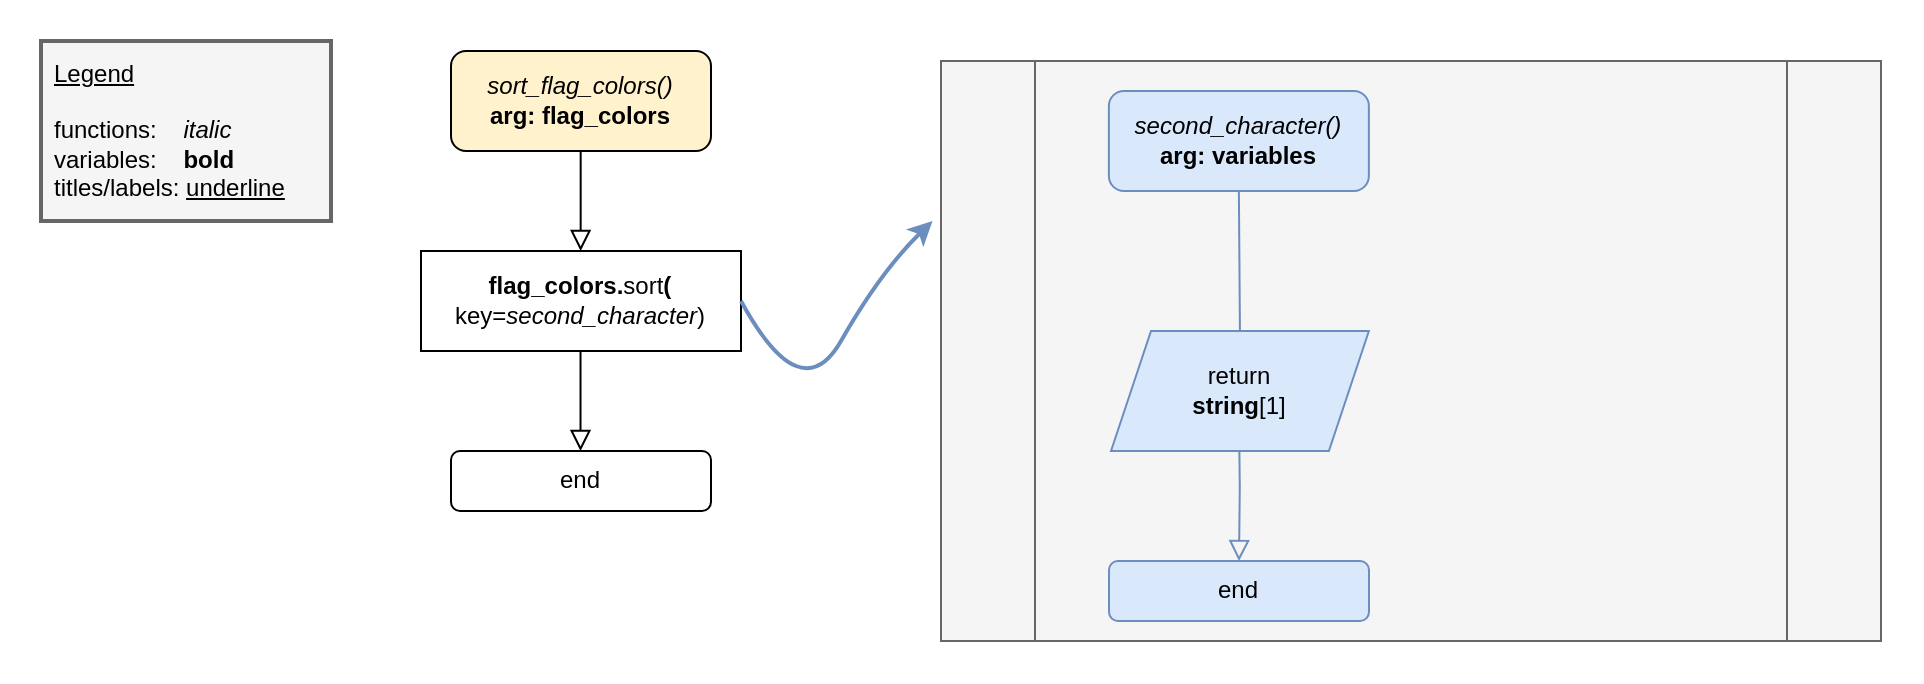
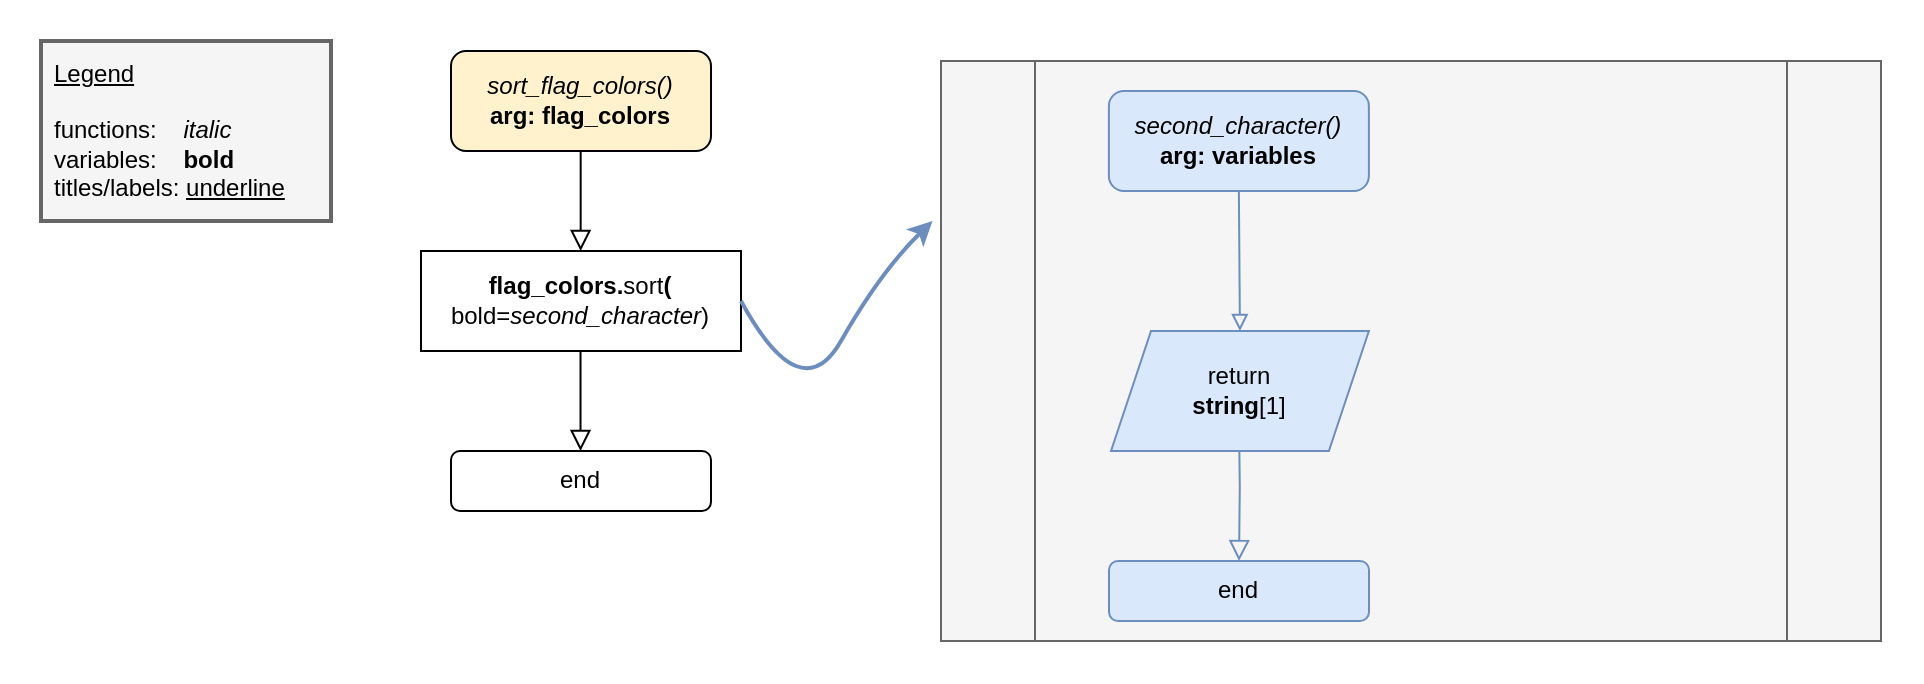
  <mxCell id="0" />
  <mxCell id="1" parent="0" />
  <mxCell id="2" value="" style="rounded=0;whiteSpace=wrap;html=1;strokeWidth=2;fillColor=#f5f5f5;strokeColor=#666666;fontColor=#333333;" vertex="1" parent="1"><mxGeometry x="20" y="20" width="145" height="90" as="geometry" /></mxCell>
  <mxCell id="3" value="" style="shape=process;rounded=0;whiteSpace=wrap;html=1;fillColor=#f5f5f5;strokeColor=#666666;fontColor=#333333;" vertex="1" parent="1"><mxGeometry x="470" y="30" width="470" height="290" as="geometry" /></mxCell>
  <mxCell id="4" value="&lt;i&gt;sort_flag_colors()&lt;/i&gt;&lt;br&gt;&lt;b&gt;arg: flag_colors&lt;/b&gt;" style="rounded=1;whiteSpace=wrap;html=1;fontSize=12;glass=0;strokeWidth=1;shadow=0;fillColor=#fff2cc;" vertex="1" parent="1"><mxGeometry x="225" y="25" width="130" height="50" as="geometry" /></mxCell>
- <mxCell id="5" value="&lt;b&gt;flag_colors.&lt;/b&gt;sort&lt;b&gt;(&lt;/b&gt;&lt;br&gt;key=&lt;i&gt;second_character&lt;/i&gt;)" style="rounded=0;whiteSpace=wrap;html=1;fontSize=12;glass=0;strokeWidth=1;shadow=0;" vertex="1" parent="1"><mxGeometry x="210" y="125" width="160" height="50" as="geometry" /></mxCell>
+ <mxCell id="5" value="&lt;b&gt;flag_colors.&lt;/b&gt;sort&lt;b&gt;(&lt;/b&gt;&lt;br&gt;bold=&lt;i&gt;second_character&lt;/i&gt;)" style="rounded=0;whiteSpace=wrap;html=1;fontSize=12;glass=0;strokeWidth=1;shadow=0;" vertex="1" parent="1"><mxGeometry x="210" y="125" width="160" height="50" as="geometry" /></mxCell>
  <mxCell id="6" value="" style="rounded=0;html=1;jettySize=auto;orthogonalLoop=1;fontSize=11;endArrow=block;endFill=0;endSize=8;strokeWidth=1;shadow=0;labelBackgroundColor=none;edgeStyle=orthogonalEdgeStyle;" edge="1" parent="1"><mxGeometry relative="1" as="geometry"><mxPoint x="289.76" y="175" as="sourcePoint" /><mxPoint x="289.76" y="225" as="targetPoint" /></mxGeometry></mxCell>
  <mxCell id="7" value="" style="rounded=0;html=1;jettySize=auto;orthogonalLoop=1;fontSize=11;endArrow=block;endFill=0;endSize=8;strokeWidth=1;shadow=0;labelBackgroundColor=none;edgeStyle=orthogonalEdgeStyle;" edge="1" parent="1"><mxGeometry relative="1" as="geometry"><mxPoint x="289.83" y="75" as="sourcePoint" /><mxPoint x="289.83" y="125" as="targetPoint" /></mxGeometry></mxCell>
- <mxCell id="8" value="" style="endArrow=none;html=1;exitX=0.5;exitY=1;exitDx=0;exitDy=0;fillColor=#dae8fc;strokeColor=#6c8ebf;entryX=0.5;entryY=0;entryDx=0;entryDy=0;endFill=0;" edge="1" parent="1" source="10" target="14"><mxGeometry width="50" height="50" relative="1" as="geometry"><mxPoint x="618.94" y="105" as="sourcePoint" /><mxPoint x="618.94" y="155" as="targetPoint" /></mxGeometry></mxCell>
+ <mxCell id="8" value="" style="endArrow=block;html=1;exitX=0.5;exitY=1;exitDx=0;exitDy=0;fillColor=#dae8fc;strokeColor=#6c8ebf;entryX=0.5;entryY=0;entryDx=0;entryDy=0;endFill=0;" edge="1" parent="1" source="10" target="14"><mxGeometry width="50" height="50" relative="1" as="geometry"><mxPoint x="618.94" y="105" as="sourcePoint" /><mxPoint x="618.94" y="155" as="targetPoint" /></mxGeometry></mxCell>
  <mxCell id="9" value="" style="rounded=0;html=1;jettySize=auto;orthogonalLoop=1;fontSize=11;endArrow=block;endFill=0;endSize=8;strokeWidth=1;shadow=0;labelBackgroundColor=none;edgeStyle=orthogonalEdgeStyle;fillColor=#dae8fc;strokeColor=#6c8ebf;exitX=0.5;exitY=1;exitDx=0;exitDy=0;entryX=0.5;entryY=0;entryDx=0;entryDy=0;" edge="1" parent="1" target="15"><mxGeometry relative="1" as="geometry"><mxPoint x="618.94" y="205" as="sourcePoint" /><mxPoint x="618.94" y="275" as="targetPoint" /><Array as="points" /></mxGeometry></mxCell>
  <mxCell id="10" value="&lt;i&gt;second_character()&lt;/i&gt;&lt;br&gt;&lt;b&gt;arg: variables&lt;/b&gt;" style="rounded=1;whiteSpace=wrap;html=1;fontSize=12;glass=0;strokeWidth=1;shadow=0;fillColor=#dae8fc;strokeColor=#6c8ebf;" vertex="1" parent="1"><mxGeometry x="553.94" y="45" width="130" height="50" as="geometry" /></mxCell>
  <mxCell id="11" value="" style="curved=1;endArrow=classic;html=1;fillColor=#dae8fc;strokeColor=#6c8ebf;strokeWidth=2;exitX=1;exitY=0.5;exitDx=0;exitDy=0;entryX=-0.009;entryY=0.276;entryDx=0;entryDy=0;entryPerimeter=0;" edge="1" parent="1" source="5" target="3"><mxGeometry width="50" height="50" relative="1" as="geometry"><mxPoint x="430.32" y="158.17" as="sourcePoint" /><mxPoint x="500" y="95" as="targetPoint" /><Array as="points"><mxPoint x="400" y="205" /><mxPoint x="440" y="135" /></Array></mxGeometry></mxCell>
  <mxCell id="12" value="end" style="rounded=1;whiteSpace=wrap;html=1;fontSize=12;glass=0;strokeWidth=1;shadow=0;" vertex="1" parent="1"><mxGeometry x="225" y="225" width="130" height="30" as="geometry" /></mxCell>
  <mxCell id="13" value="&lt;u&gt;Legend&lt;/u&gt;&lt;br&gt;&lt;br&gt;functions:&amp;nbsp; &amp;nbsp; &lt;i&gt;italic&lt;br&gt;&lt;/i&gt;variables:&amp;nbsp; &amp;nbsp; &lt;b&gt;bold&lt;br&gt;&lt;/b&gt;titles/labels: &lt;u&gt;underline&lt;/u&gt;" style="text;html=1;strokeColor=none;fillColor=none;align=left;verticalAlign=middle;whiteSpace=wrap;rounded=0;" vertex="1" parent="1"><mxGeometry x="25" y="20" width="130" height="90" as="geometry" /></mxCell>
  <mxCell id="14" value="&lt;font style=&quot;font-size: 12px&quot;&gt;&lt;font style=&quot;font-size: 12px&quot;&gt;return&lt;/font&gt;&lt;br&gt;&lt;b&gt;string&lt;/b&gt;[1]&lt;br&gt;&lt;/font&gt;" style="shape=parallelogram;perimeter=parallelogramPerimeter;whiteSpace=wrap;html=1;fixedSize=1;fillColor=#dae8fc;strokeColor=#6c8ebf;" vertex="1" parent="1"><mxGeometry x="555" y="165" width="128.94" height="60" as="geometry" /></mxCell>
  <mxCell id="15" value="end" style="rounded=1;whiteSpace=wrap;html=1;fontSize=12;glass=0;strokeWidth=1;shadow=0;fillColor=#dae8fc;strokeColor=#6c8ebf;" vertex="1" parent="1"><mxGeometry x="554" y="280" width="130" height="30" as="geometry" /></mxCell>
